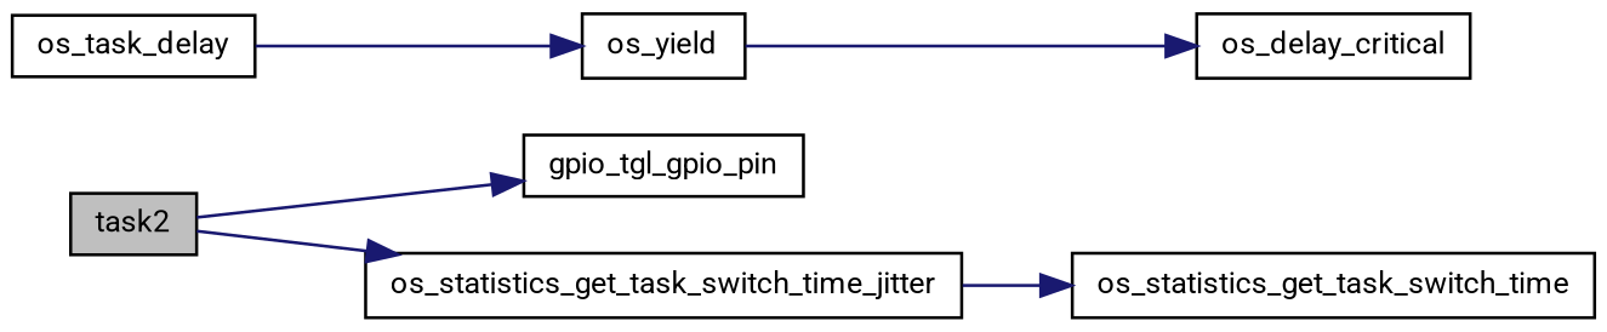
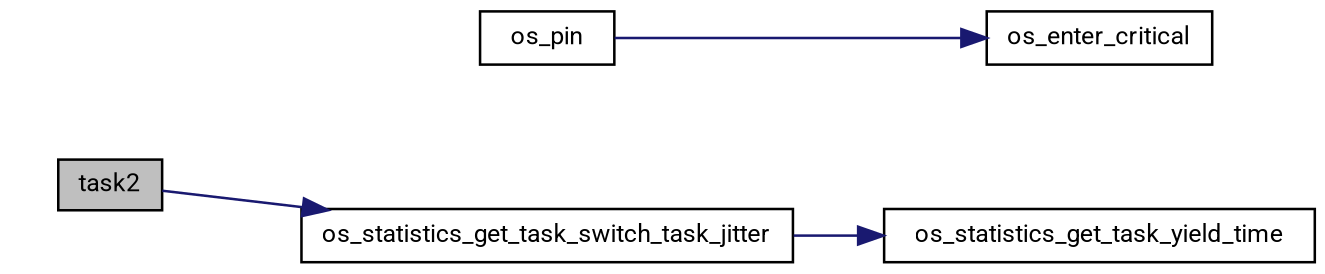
  digraph {
    fontname=Roboto
    rankdir=LR
    node [color=black fillcolor=white fontname=Roboto fontsize=10 shape=record style=filled]
    edge [color=midnightblue fontname=Roboto fontsize=10 labelfontname=FreeSans labelfontsize=10 style=solid]
    n1 [fillcolor=grey75 fontcolor=black height=0.2 label=task2 width=0.4]
-   n2 [height=0.2 label=gpio_tgl_gpio_pin width=0.4]
-   n3 [height=0.2 label=os_statistics_get_task_switch_time_jitter width=0.4]
-   n4 [height=0.2 label=os_statistics_get_task_switch_time width=0.4]
-   n5 [height=0.2 label=os_task_delay width=0.4]
-   n6 [height=0.2 label=os_yield width=0.4]
-   n7 [height=0.2 label=os_delay_critical width=0.4]
-   n1 -> n2
+   n3 [height=0.2 label=os_statistics_get_task_switch_task_jitter width=0.4]
+   n4 [height=0.2 label=os_statistics_get_task_yield_time width=0.4]
+   n6 [height=0.2 label=os_pin width=0.4]
+   n7 [height=0.2 label=os_enter_critical width=0.4]
    n1 -> n3
    n3 -> n4
-   n5 -> n6
    n6 -> n7
  }
